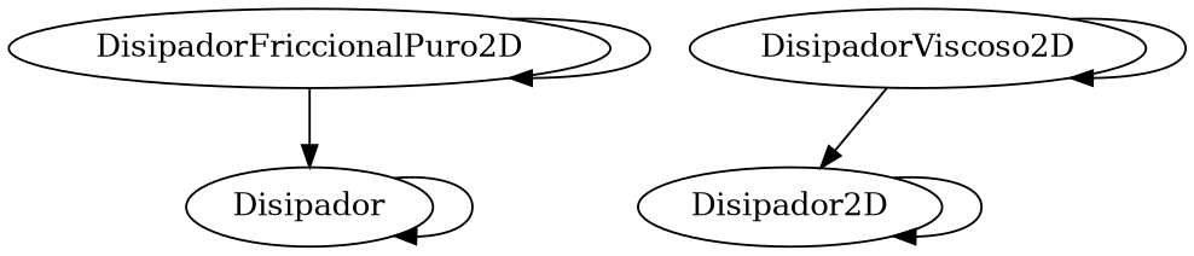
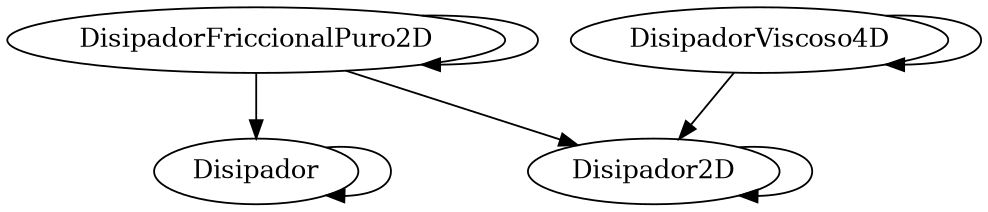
  digraph {
    Disipador
    Disipador2D
    DisipadorFriccionalPuro2D
-   DisipadorViscoso2D
+   DisipadorViscoso2D [label=DisipadorViscoso4D]
    Disipador -> Disipador
    Disipador2D -> Disipador2D
    DisipadorFriccionalPuro2D -> Disipador
+   DisipadorFriccionalPuro2D -> Disipador2D
    DisipadorFriccionalPuro2D -> DisipadorFriccionalPuro2D
    DisipadorViscoso2D -> Disipador2D
    DisipadorViscoso2D -> DisipadorViscoso2D
  }
